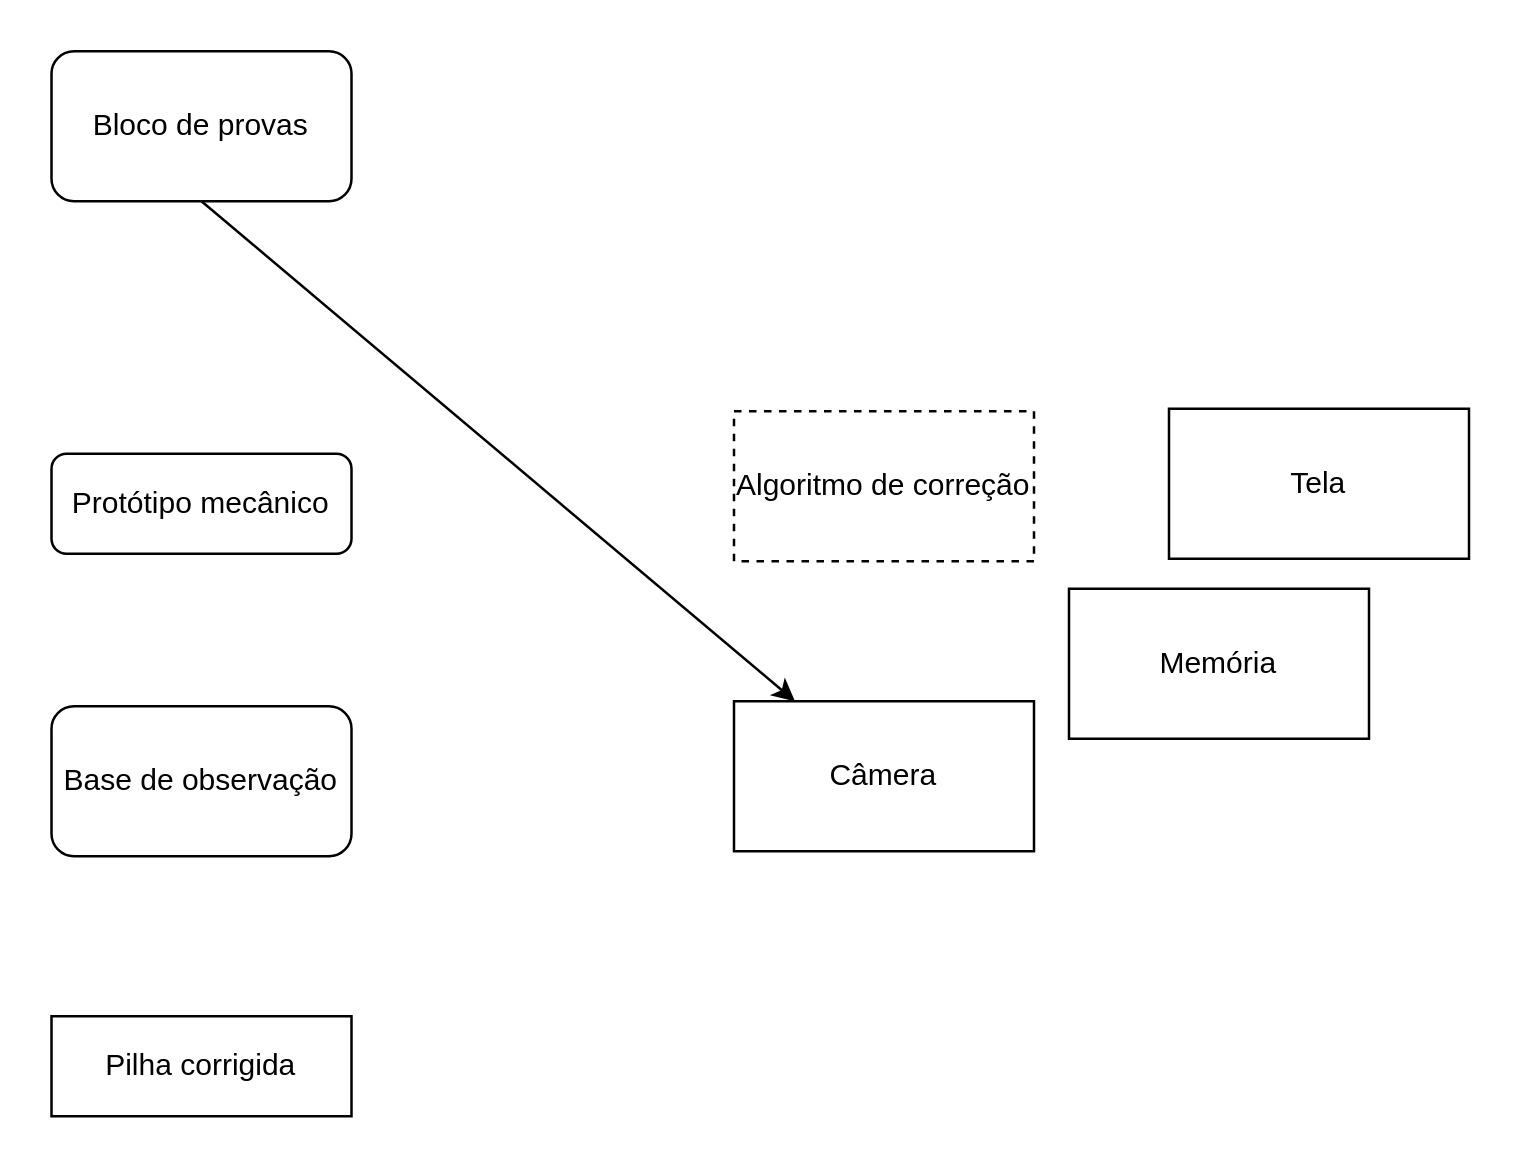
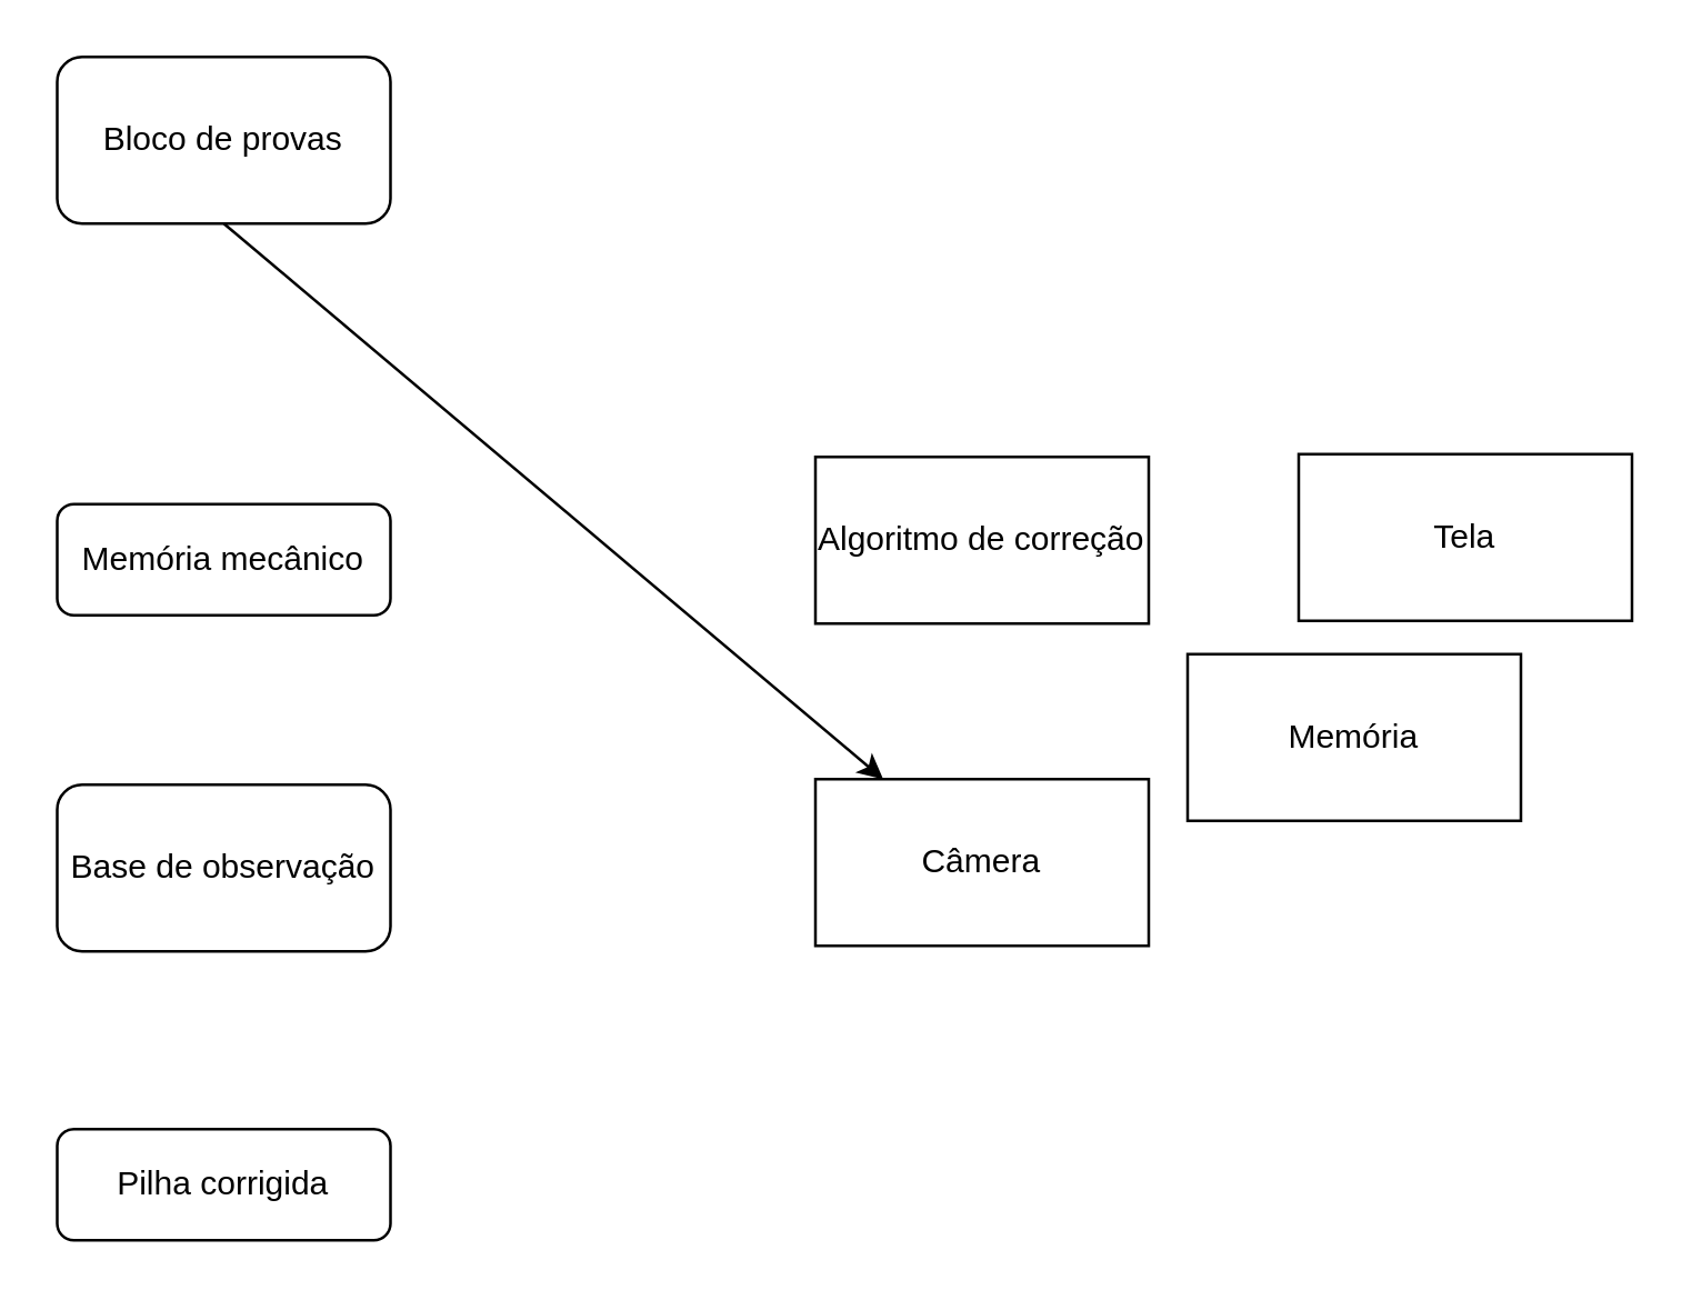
  <mxCell id="0" />
  <mxCell id="1" parent="0" />
- <mxCell id="2" value="&lt;div&gt;Protótipo mecânico&lt;/div&gt;" style="rounded=1;whiteSpace=wrap;html=1;fontSize=12;glass=0;strokeWidth=1;shadow=0;" parent="1" vertex="1"><mxGeometry x="20" y="181" width="120" height="40" as="geometry" /></mxCell>
+ <mxCell id="2" value="&lt;div&gt;Memória mecânico&lt;/div&gt;" style="rounded=1;whiteSpace=wrap;html=1;fontSize=12;glass=0;strokeWidth=1;shadow=0;" parent="1" vertex="1"><mxGeometry x="20" y="181" width="120" height="40" as="geometry" /></mxCell>
  <mxCell id="3" value="Bloco de provas" style="rounded=1;whiteSpace=wrap;html=1;" vertex="1" parent="1"><mxGeometry x="20" y="20" width="120" height="60" as="geometry" /></mxCell>
  <mxCell id="4" value="" style="endArrow=classic;html=1;rounded=0;exitX=0.5;exitY=1;exitDx=0;exitDy=0;" edge="1" parent="1" source="3" target="6"><mxGeometry width="50" height="50" relative="1" as="geometry"><mxPoint x="120" y="300" as="sourcePoint" /><mxPoint x="170" y="250" as="targetPoint" /></mxGeometry></mxCell>
  <mxCell id="5" value="Base de observação" style="rounded=1;whiteSpace=wrap;html=1;" vertex="1" parent="1"><mxGeometry x="20" y="282" width="120" height="60" as="geometry" /></mxCell>
  <mxCell id="6" value="Câmera" style="rounded=0;whiteSpace=wrap;html=1;" vertex="1" parent="1"><mxGeometry x="293" y="280" width="120" height="60" as="geometry" /></mxCell>
- <mxCell id="7" value="&lt;div&gt;Algoritmo de correção&lt;/div&gt;" style="rounded=0;whiteSpace=wrap;html=1;dashed=1;" vertex="1" parent="1"><mxGeometry x="293" y="164" width="120" height="60" as="geometry" /></mxCell>
- <mxCell id="8" value="Pilha corrigida" style="whiteSpace=wrap;html=1;fontSize=12;glass=0;strokeWidth=1;shadow=0;rounded=0;" vertex="1" parent="1"><mxGeometry x="20" y="406" width="120" height="40" as="geometry" /></mxCell>
+ <mxCell id="7" value="&lt;div&gt;Algoritmo de correção&lt;/div&gt;" style="rounded=0;whiteSpace=wrap;html=1;" vertex="1" parent="1"><mxGeometry x="293" y="164" width="120" height="60" as="geometry" /></mxCell>
+ <mxCell id="8" value="Pilha corrigida" style="rounded=1;whiteSpace=wrap;html=1;fontSize=12;glass=0;strokeWidth=1;shadow=0;" vertex="1" parent="1"><mxGeometry x="20" y="406" width="120" height="40" as="geometry" /></mxCell>
  <mxCell id="9" value="Memória" style="rounded=0;whiteSpace=wrap;html=1;" vertex="1" parent="1"><mxGeometry x="427" y="235" width="120" height="60" as="geometry" /></mxCell>
  <mxCell id="10" value="Tela" style="rounded=0;whiteSpace=wrap;html=1;" vertex="1" parent="1"><mxGeometry x="467" y="163" width="120" height="60" as="geometry" /></mxCell>
